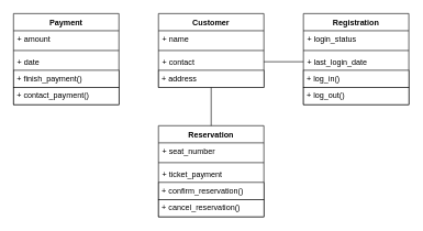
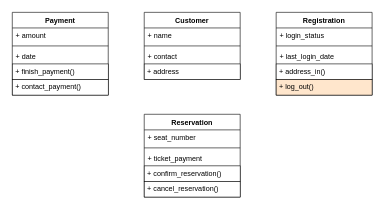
  <mxCell id="0" />
  <mxCell id="1" parent="0" />
  <mxCell id="2" value="Customer" style="swimlane;fontStyle=1;align=center;verticalAlign=top;childLayout=stackLayout;horizontal=1;startSize=26;horizontalStack=0;resizeParent=1;resizeParentMax=0;resizeLast=0;collapsible=1;marginBottom=0;" parent="1" vertex="1"><mxGeometry x="240" y="20" width="160" height="112" as="geometry"><mxRectangle x="350" y="200" width="100" height="30" as="alternateBounds" /></mxGeometry></mxCell>
  <mxCell id="3" value="+ name" style="text;strokeColor=none;fillColor=none;align=left;verticalAlign=top;spacingLeft=4;spacingRight=4;overflow=hidden;rotatable=0;points=[[0,0.5],[1,0.5]];portConstraint=eastwest;" parent="2" vertex="1"><mxGeometry y="26" width="160" height="26" as="geometry" /></mxCell>
  <mxCell id="4" value="" style="line;strokeWidth=1;fillColor=none;align=left;verticalAlign=middle;spacingTop=-1;spacingLeft=3;spacingRight=3;rotatable=0;labelPosition=right;points=[];portConstraint=eastwest;strokeColor=inherit;" parent="2" vertex="1"><mxGeometry y="52" width="160" height="8" as="geometry" /></mxCell>
  <mxCell id="5" value="+ contact" style="text;strokeColor=none;fillColor=none;align=left;verticalAlign=top;spacingLeft=4;spacingRight=4;overflow=hidden;rotatable=0;points=[[0,0.5],[1,0.5]];portConstraint=eastwest;" parent="2" vertex="1"><mxGeometry y="60" width="160" height="26" as="geometry" /></mxCell>
  <mxCell id="6" value="&amp;nbsp;+ address" style="whiteSpace=wrap;html=1;align=left;" parent="2" vertex="1"><mxGeometry y="86" width="160" height="26" as="geometry" /></mxCell>
  <mxCell id="7" value="Payment" style="swimlane;fontStyle=1;align=center;verticalAlign=top;childLayout=stackLayout;horizontal=1;startSize=26;horizontalStack=0;resizeParent=1;resizeParentMax=0;resizeLast=0;collapsible=1;marginBottom=0;" parent="1" vertex="1"><mxGeometry x="20" y="20" width="160" height="138" as="geometry"><mxRectangle x="350" y="200" width="100" height="30" as="alternateBounds" /></mxGeometry></mxCell>
  <mxCell id="8" value="+ amount" style="text;strokeColor=none;fillColor=none;align=left;verticalAlign=top;spacingLeft=4;spacingRight=4;overflow=hidden;rotatable=0;points=[[0,0.5],[1,0.5]];portConstraint=eastwest;" parent="7" vertex="1"><mxGeometry y="26" width="160" height="26" as="geometry" /></mxCell>
  <mxCell id="9" value="" style="line;strokeWidth=1;fillColor=none;align=left;verticalAlign=middle;spacingTop=-1;spacingLeft=3;spacingRight=3;rotatable=0;labelPosition=right;points=[];portConstraint=eastwest;strokeColor=inherit;" parent="7" vertex="1"><mxGeometry y="52" width="160" height="8" as="geometry" /></mxCell>
  <mxCell id="10" value="+ date" style="text;strokeColor=none;fillColor=none;align=left;verticalAlign=top;spacingLeft=4;spacingRight=4;overflow=hidden;rotatable=0;points=[[0,0.5],[1,0.5]];portConstraint=eastwest;" parent="7" vertex="1"><mxGeometry y="60" width="160" height="26" as="geometry" /></mxCell>
  <mxCell id="11" value="&amp;nbsp;+ finish_payment()" style="whiteSpace=wrap;html=1;align=left;" parent="7" vertex="1"><mxGeometry y="86" width="160" height="26" as="geometry" /></mxCell>
  <mxCell id="12" value="&amp;nbsp;+ contact_payment()" style="whiteSpace=wrap;html=1;align=left;" parent="7" vertex="1"><mxGeometry y="112" width="160" height="26" as="geometry" /></mxCell>
  <mxCell id="13" value="Reservation" style="swimlane;fontStyle=1;align=center;verticalAlign=top;childLayout=stackLayout;horizontal=1;startSize=26;horizontalStack=0;resizeParent=1;resizeParentMax=0;resizeLast=0;collapsible=1;marginBottom=0;" parent="1" vertex="1"><mxGeometry x="240" y="190" width="160" height="138" as="geometry"><mxRectangle x="350" y="200" width="100" height="30" as="alternateBounds" /></mxGeometry></mxCell>
  <mxCell id="14" value="+ seat_number" style="text;strokeColor=none;fillColor=none;align=left;verticalAlign=top;spacingLeft=4;spacingRight=4;overflow=hidden;rotatable=0;points=[[0,0.5],[1,0.5]];portConstraint=eastwest;" parent="13" vertex="1"><mxGeometry y="26" width="160" height="26" as="geometry" /></mxCell>
  <mxCell id="15" value="" style="line;strokeWidth=1;fillColor=none;align=left;verticalAlign=middle;spacingTop=-1;spacingLeft=3;spacingRight=3;rotatable=0;labelPosition=right;points=[];portConstraint=eastwest;strokeColor=inherit;" parent="13" vertex="1"><mxGeometry y="52" width="160" height="8" as="geometry" /></mxCell>
  <mxCell id="16" value="+ ticket_payment" style="text;strokeColor=none;fillColor=none;align=left;verticalAlign=top;spacingLeft=4;spacingRight=4;overflow=hidden;rotatable=0;points=[[0,0.5],[1,0.5]];portConstraint=eastwest;" parent="13" vertex="1"><mxGeometry y="60" width="160" height="26" as="geometry" /></mxCell>
  <mxCell id="17" value="&amp;nbsp;+ confirm_reservation()" style="whiteSpace=wrap;html=1;align=left;" parent="13" vertex="1"><mxGeometry y="86" width="160" height="26" as="geometry" /></mxCell>
  <mxCell id="18" value="&amp;nbsp;+ cancel_reservation()" style="whiteSpace=wrap;html=1;align=left;" parent="13" vertex="1"><mxGeometry y="112" width="160" height="26" as="geometry" /></mxCell>
  <mxCell id="19" value="Registration" style="swimlane;fontStyle=1;align=center;verticalAlign=top;childLayout=stackLayout;horizontal=1;startSize=26;horizontalStack=0;resizeParent=1;resizeParentMax=0;resizeLast=0;collapsible=1;marginBottom=0;swimlaneLine=1;" parent="1" vertex="1"><mxGeometry x="460" y="20" width="160" height="138" as="geometry"><mxRectangle x="350" y="200" width="100" height="30" as="alternateBounds" /></mxGeometry></mxCell>
  <mxCell id="20" value="+ login_status" style="text;strokeColor=none;fillColor=none;align=left;verticalAlign=top;spacingLeft=4;spacingRight=4;overflow=hidden;rotatable=0;points=[[0,0.5],[1,0.5]];portConstraint=eastwest;" parent="19" vertex="1"><mxGeometry y="26" width="160" height="26" as="geometry" /></mxCell>
  <mxCell id="21" value="" style="line;strokeWidth=1;fillColor=none;align=left;verticalAlign=middle;spacingTop=-1;spacingLeft=3;spacingRight=3;rotatable=0;labelPosition=right;points=[];portConstraint=eastwest;strokeColor=inherit;" parent="19" vertex="1"><mxGeometry y="52" width="160" height="8" as="geometry" /></mxCell>
  <mxCell id="22" value="+ last_login_date" style="text;strokeColor=none;fillColor=none;align=left;verticalAlign=top;spacingLeft=4;spacingRight=4;overflow=hidden;rotatable=0;points=[[0,0.5],[1,0.5]];portConstraint=eastwest;" parent="19" vertex="1"><mxGeometry y="60" width="160" height="26" as="geometry" /></mxCell>
- <mxCell id="23" value="&amp;nbsp;+ log_in()" style="whiteSpace=wrap;html=1;align=left;" parent="19" vertex="1"><mxGeometry y="86" width="160" height="26" as="geometry" /></mxCell>
- <mxCell id="24" value="&amp;nbsp;+ log_out()" style="whiteSpace=wrap;html=1;align=left;" parent="19" vertex="1"><mxGeometry y="112" width="160" height="26" as="geometry" /></mxCell>
- <mxCell id="25" value="" style="endArrow=none;html=1;rounded=1;startSize=0;endSize=6;entryX=0;entryY=0.5;entryDx=0;entryDy=0;exitX=1;exitY=0.5;exitDx=0;exitDy=0;" parent="1" source="5" target="22" edge="1"><mxGeometry width="50" height="50" relative="1" as="geometry"><mxPoint x="390" y="180" as="sourcePoint" /><mxPoint x="440" y="130" as="targetPoint" /></mxGeometry></mxCell>
- <mxCell id="26" value="" style="endArrow=none;html=1;rounded=1;startSize=0;endSize=6;entryX=0.5;entryY=0;entryDx=0;entryDy=0;exitX=0.5;exitY=1;exitDx=0;exitDy=0;" parent="1" source="6" target="13" edge="1"><mxGeometry width="50" height="50" relative="1" as="geometry"><mxPoint x="410" y="103" as="sourcePoint" /><mxPoint x="520" y="103" as="targetPoint" /></mxGeometry></mxCell>
+ <mxCell id="23" value="&amp;nbsp;+ address_in()" style="whiteSpace=wrap;html=1;align=left;" parent="19" vertex="1"><mxGeometry y="86" width="160" height="26" as="geometry" /></mxCell>
+ <mxCell id="24" value="&amp;nbsp;+ log_out()" style="whiteSpace=wrap;html=1;align=left;fillColor=#ffe6cc;" parent="19" vertex="1"><mxGeometry y="112" width="160" height="26" as="geometry" /></mxCell>
